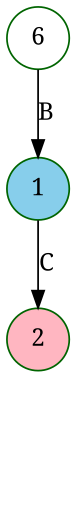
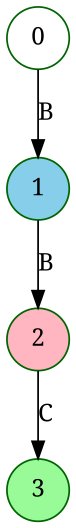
  digraph {
    fontname="Noto Serif"
    node [color=darkgreen fontname="Noto Serif" shape=circle style=filled]
    edge [fontname="Noto Serif"]
    n1 [fillcolor=skyblue label=1]
    n2 [fillcolor=lightpink label=2]
-   0 [fillcolor=white label=6]
-   n1 -> n2 [label=C]
+   n3 [fillcolor=palegreen label=3]
+   0 [fillcolor=white]
+   n1 -> n2 [label=B]
+   n2 -> n3 [label=C]
    0 -> n1 [label=B]
  }
